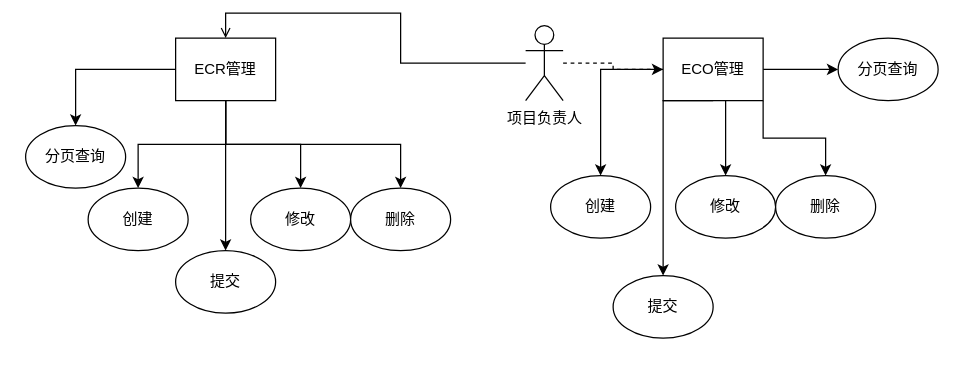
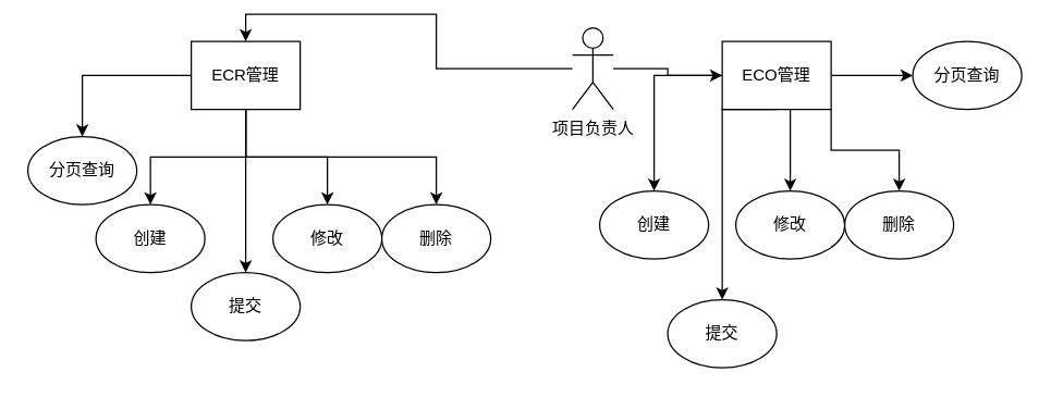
  <mxCell id="0" />
  <mxCell id="1" parent="0" />
- <mxCell id="2" style="edgeStyle=orthogonalEdgeStyle;rounded=0;orthogonalLoop=1;jettySize=auto;html=1;entryX=0.5;entryY=0;entryDx=0;entryDy=0;endArrow=open;" edge="1" parent="1" source="4" target="10"><mxGeometry relative="1" as="geometry" /></mxCell>
- <mxCell id="3" style="edgeStyle=orthogonalEdgeStyle;rounded=0;orthogonalLoop=1;jettySize=auto;html=1;dashed=1;" edge="1" parent="1" source="4" target="19"><mxGeometry relative="1" as="geometry" /></mxCell>
+ <mxCell id="2" style="edgeStyle=orthogonalEdgeStyle;rounded=0;orthogonalLoop=1;jettySize=auto;html=1;entryX=0.5;entryY=0;entryDx=0;entryDy=0;" edge="1" parent="1" source="4" target="10"><mxGeometry relative="1" as="geometry" /></mxCell>
+ <mxCell id="3" style="edgeStyle=orthogonalEdgeStyle;rounded=0;orthogonalLoop=1;jettySize=auto;html=1;" edge="1" parent="1" source="4" target="19"><mxGeometry relative="1" as="geometry" /></mxCell>
  <mxCell id="4" value="项目负责人" style="shape=umlActor;verticalLabelPosition=bottom;verticalAlign=top;html=1;outlineConnect=0;" vertex="1" parent="1"><mxGeometry x="420" y="20" width="30" height="60" as="geometry" /></mxCell>
  <mxCell id="5" value="" style="edgeStyle=orthogonalEdgeStyle;rounded=0;orthogonalLoop=1;jettySize=auto;html=1;" edge="1" parent="1" source="10" target="11"><mxGeometry relative="1" as="geometry" /></mxCell>
  <mxCell id="6" style="edgeStyle=orthogonalEdgeStyle;rounded=0;orthogonalLoop=1;jettySize=auto;html=1;exitX=0.5;exitY=1;exitDx=0;exitDy=0;entryX=0.5;entryY=0;entryDx=0;entryDy=0;" edge="1" parent="1" source="10" target="12"><mxGeometry relative="1" as="geometry" /></mxCell>
  <mxCell id="7" style="edgeStyle=orthogonalEdgeStyle;rounded=0;orthogonalLoop=1;jettySize=auto;html=1;exitX=0.5;exitY=1;exitDx=0;exitDy=0;entryX=0.5;entryY=0;entryDx=0;entryDy=0;" edge="1" parent="1" source="10" target="13"><mxGeometry relative="1" as="geometry"><mxPoint x="310" y="150" as="targetPoint" /></mxGeometry></mxCell>
  <mxCell id="8" style="edgeStyle=orthogonalEdgeStyle;rounded=0;orthogonalLoop=1;jettySize=auto;html=1;exitX=0;exitY=0.5;exitDx=0;exitDy=0;entryX=0.5;entryY=0;entryDx=0;entryDy=0;" edge="1" parent="1" source="10" target="23"><mxGeometry relative="1" as="geometry" /></mxCell>
  <mxCell id="9" style="edgeStyle=orthogonalEdgeStyle;rounded=0;orthogonalLoop=1;jettySize=auto;html=1;exitX=0.5;exitY=1;exitDx=0;exitDy=0;entryX=0.5;entryY=0;entryDx=0;entryDy=0;" edge="1" parent="1" source="10" target="25"><mxGeometry relative="1" as="geometry" /></mxCell>
  <mxCell id="10" value="ECR管理" style="whiteSpace=wrap;html=1;rounded=0;" vertex="1" parent="1"><mxGeometry x="140" y="30" width="80" height="50" as="geometry" /></mxCell>
  <mxCell id="11" value="创建" style="ellipse;whiteSpace=wrap;html=1;" vertex="1" parent="1"><mxGeometry x="70" y="150" width="80" height="50" as="geometry" /></mxCell>
  <mxCell id="12" value="修改" style="ellipse;whiteSpace=wrap;html=1;" vertex="1" parent="1"><mxGeometry x="200" y="150" width="80" height="50" as="geometry" /></mxCell>
  <mxCell id="13" value="删除" style="ellipse;whiteSpace=wrap;html=1;" vertex="1" parent="1"><mxGeometry x="280" y="150" width="80" height="50" as="geometry" /></mxCell>
  <mxCell id="14" value="" style="edgeStyle=orthogonalEdgeStyle;rounded=0;orthogonalLoop=1;jettySize=auto;html=1;" edge="1" parent="1" source="19" target="20"><mxGeometry relative="1" as="geometry" /></mxCell>
  <mxCell id="15" style="edgeStyle=orthogonalEdgeStyle;rounded=0;orthogonalLoop=1;jettySize=auto;html=1;entryX=0.5;entryY=0;entryDx=0;entryDy=0;" edge="1" parent="1" source="19" target="21"><mxGeometry relative="1" as="geometry"><Array as="points"><mxPoint x="580" y="100" /><mxPoint x="580" y="100" /></Array></mxGeometry></mxCell>
  <mxCell id="16" style="edgeStyle=orthogonalEdgeStyle;rounded=0;orthogonalLoop=1;jettySize=auto;html=1;exitX=1;exitY=1;exitDx=0;exitDy=0;entryX=0.5;entryY=0;entryDx=0;entryDy=0;" edge="1" parent="1" source="19" target="22"><mxGeometry relative="1" as="geometry" /></mxCell>
  <mxCell id="17" style="edgeStyle=orthogonalEdgeStyle;rounded=0;orthogonalLoop=1;jettySize=auto;html=1;exitX=1;exitY=0.5;exitDx=0;exitDy=0;entryX=0;entryY=0.5;entryDx=0;entryDy=0;" edge="1" parent="1" source="19" target="24"><mxGeometry relative="1" as="geometry" /></mxCell>
  <mxCell id="18" style="edgeStyle=orthogonalEdgeStyle;rounded=0;orthogonalLoop=1;jettySize=auto;html=1;exitX=0.5;exitY=1;exitDx=0;exitDy=0;entryX=0.5;entryY=0;entryDx=0;entryDy=0;" edge="1" parent="1" source="19" target="26"><mxGeometry relative="1" as="geometry"><Array as="points"><mxPoint x="530" y="80" /></Array></mxGeometry></mxCell>
  <mxCell id="19" value="ECO管理" style="whiteSpace=wrap;html=1;rounded=0;" vertex="1" parent="1"><mxGeometry x="530" y="30" width="80" height="50" as="geometry" /></mxCell>
  <mxCell id="20" value="创建" style="ellipse;whiteSpace=wrap;html=1;" vertex="1" parent="1"><mxGeometry x="440" y="140" width="80" height="50" as="geometry" /></mxCell>
  <mxCell id="21" value="修改" style="ellipse;whiteSpace=wrap;html=1;" vertex="1" parent="1"><mxGeometry x="540" y="140" width="80" height="50" as="geometry" /></mxCell>
  <mxCell id="22" value="删除" style="ellipse;whiteSpace=wrap;html=1;" vertex="1" parent="1"><mxGeometry x="620" y="140" width="80" height="50" as="geometry" /></mxCell>
  <mxCell id="23" value="分页查询" style="ellipse;whiteSpace=wrap;html=1;" vertex="1" parent="1"><mxGeometry x="20" y="100" width="80" height="50" as="geometry" /></mxCell>
  <mxCell id="24" value="分页查询" style="ellipse;whiteSpace=wrap;html=1;" vertex="1" parent="1"><mxGeometry x="670" y="30" width="80" height="50" as="geometry" /></mxCell>
  <mxCell id="25" value="提交" style="ellipse;whiteSpace=wrap;html=1;" vertex="1" parent="1"><mxGeometry x="140" y="200" width="80" height="50" as="geometry" /></mxCell>
  <mxCell id="26" value="提交" style="ellipse;whiteSpace=wrap;html=1;" vertex="1" parent="1"><mxGeometry x="490" y="220" width="80" height="50" as="geometry" /></mxCell>
